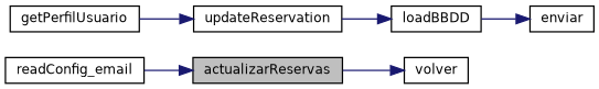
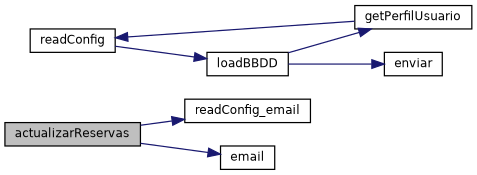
  digraph {
    rankdir=LR
    node [color=black fillcolor=white fontname=Helvetica fontsize=10 shape=record style=filled]
    edge [color=midnightblue fontname=Helvetica fontsize=10 labelfontname=Helvetica labelfontsize=10 style=solid]
    n1 [fillcolor=grey75 fontcolor=black height=0.2 label=actualizarReservas width=0.4]
    n2 [height=0.2 label=readConfig_email width=0.4]
-   n3 [height=0.2 label=volver width=0.4]
-   n4 [height=0.2 label=updateReservation width=0.4]
+   n3 [height=0.2 label=email width=0.4]
+   n4 [height=0.2 label=readConfig width=0.4]
    n5 [height=0.2 label=loadBBDD width=0.4]
    n6 [height=0.2 label=getPerfilUsuario width=0.4]
    n7 [height=0.2 label=enviar width=0.4]
-   n2 -> n1
+   n1 -> n2
    n1 -> n3
    n4 -> n5
+   n5 -> n6
    n5 -> n7
    n6 -> n4
  }
